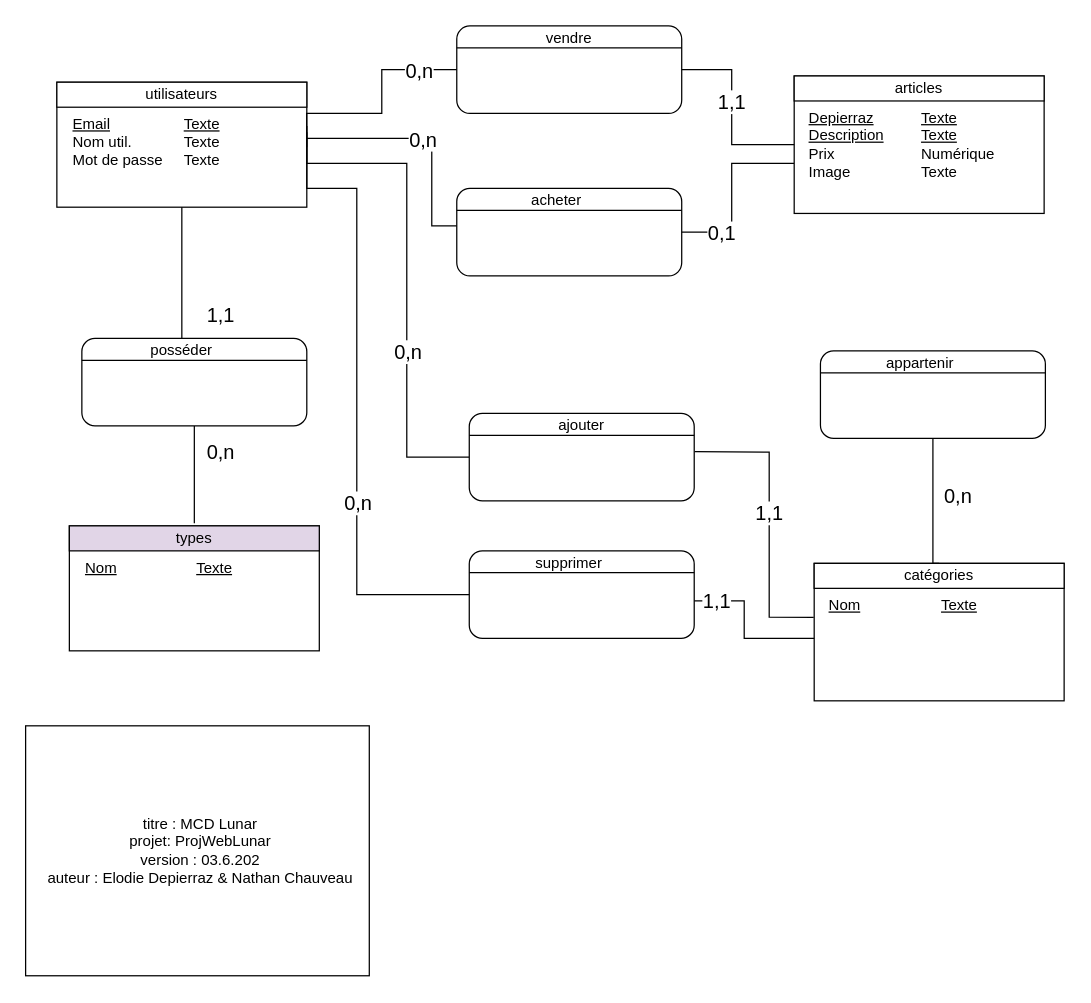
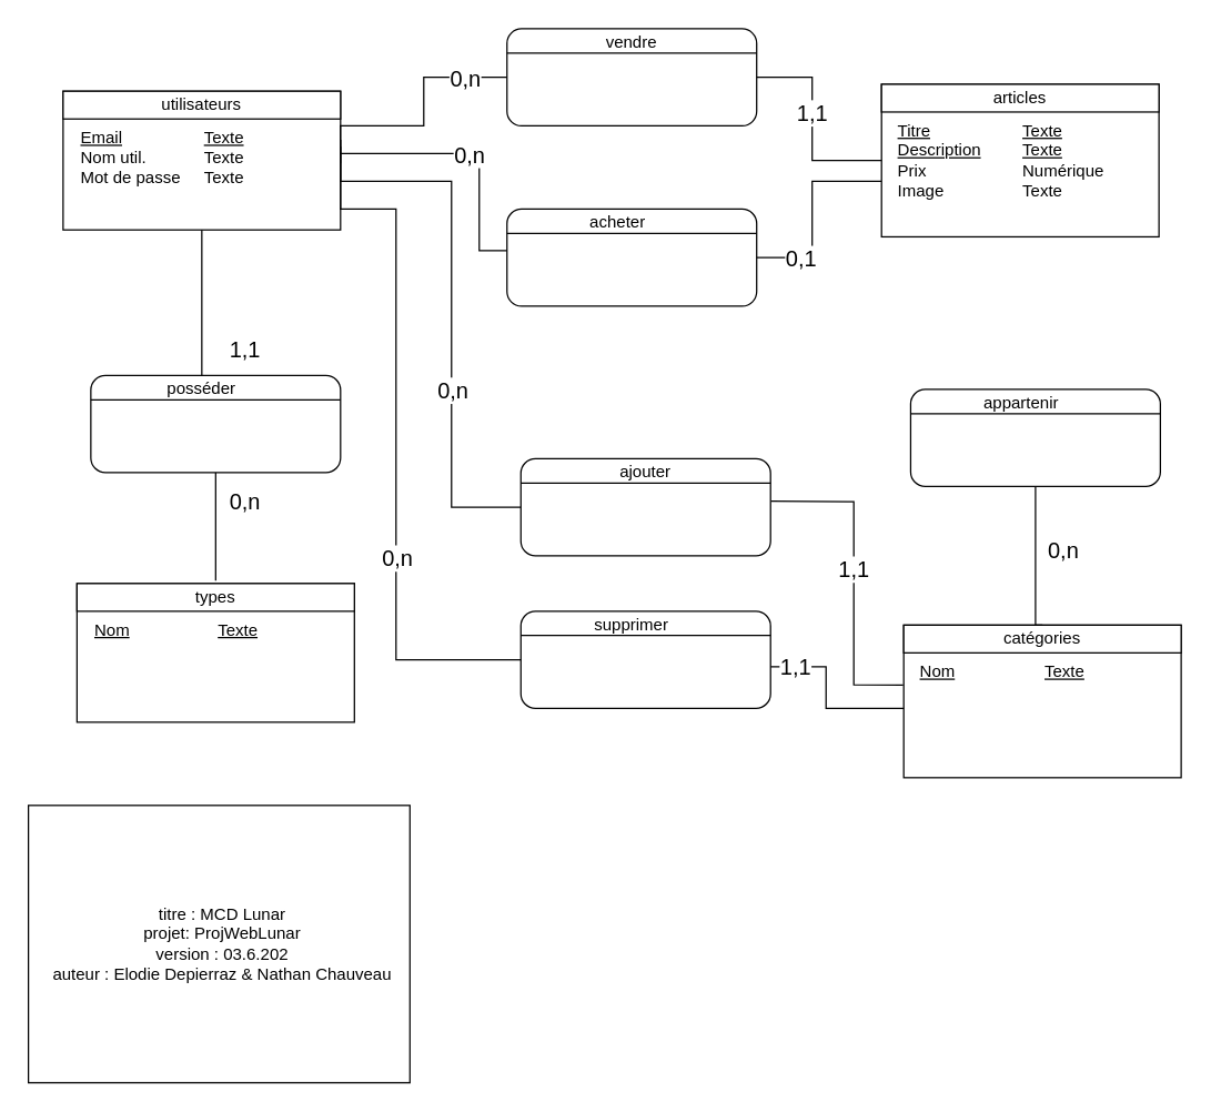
  <mxCell id="0" />
  <mxCell id="1" parent="0" />
  <mxCell id="2" value="&lt;div style=&quot;box-sizing: border-box ; width: 100% ; padding: 2px&quot;&gt;&lt;br&gt;&lt;/div&gt;" style="verticalAlign=top;align=center;overflow=fill;html=1;rounded=0;shadow=0;comic=0;labelBackgroundColor=none;strokeColor=#000000;strokeWidth=1;fillColor=#ffffff;fontFamily=Verdana;fontSize=12;fontColor=#000000;" parent="1" vertex="1"><mxGeometry x="45" y="65" width="200" height="100" as="geometry" /></mxCell>
  <mxCell id="3" value="&lt;div style=&quot;box-sizing: border-box ; width: 100% ; padding: 2px&quot;&gt;&lt;br&gt;&lt;/div&gt;" style="verticalAlign=top;align=center;overflow=fill;html=1;rounded=1;shadow=0;comic=0;labelBackgroundColor=none;strokeColor=#000000;strokeWidth=1;fillColor=#ffffff;fontFamily=Verdana;fontSize=12;fontColor=#000000;" parent="1" vertex="1"><mxGeometry x="365" y="150" width="180" height="70" as="geometry" /></mxCell>
  <mxCell id="4" value="" style="edgeStyle=orthogonalEdgeStyle;rounded=0;orthogonalLoop=1;jettySize=auto;html=1;startArrow=none;startFill=0;endArrow=none;endFill=0;" parent="1" source="6" target="3" edge="1"><mxGeometry relative="1" as="geometry"><Array as="points"><mxPoint x="585" y="130" /><mxPoint x="585" y="185" /></Array></mxGeometry></mxCell>
  <mxCell id="5" value="0,1" style="text;html=1;resizable=0;points=[];align=center;verticalAlign=middle;labelBackgroundColor=#ffffff;fontSize=16;" parent="4" vertex="1" connectable="0"><mxGeometry x="-0.646" relative="1" as="geometry"><mxPoint x="-33" y="55" as="offset" /></mxGeometry></mxCell>
  <mxCell id="6" value="&lt;div style=&quot;box-sizing: border-box ; width: 100% ; padding: 2px&quot;&gt;&lt;br&gt;&lt;/div&gt;" style="verticalAlign=top;align=center;overflow=fill;html=1;rounded=0;shadow=0;comic=0;labelBackgroundColor=none;strokeColor=#000000;strokeWidth=1;fillColor=#ffffff;fontFamily=Verdana;fontSize=12;fontColor=#000000;" parent="1" vertex="1"><mxGeometry x="635" y="60" width="200" height="110" as="geometry" /></mxCell>
  <mxCell id="7" value="utilisateurs" style="rounded=0;whiteSpace=wrap;html=1;" parent="1" vertex="1"><mxGeometry x="45" y="65" width="200" height="20" as="geometry" /></mxCell>
  <mxCell id="8" value="articles" style="rounded=0;whiteSpace=wrap;html=1;" parent="1" vertex="1"><mxGeometry x="635" y="60" width="200" height="20" as="geometry" /></mxCell>
  <mxCell id="9" value="&lt;u&gt;Email&lt;/u&gt;&lt;br&gt;Nom util.&lt;br&gt;Mot de passe" style="text;html=1;strokeColor=none;fillColor=none;align=left;verticalAlign=top;whiteSpace=wrap;rounded=0;" parent="1" vertex="1"><mxGeometry x="56" y="85" width="89" height="80" as="geometry" /></mxCell>
  <mxCell id="10" value="&lt;u&gt;Texte&lt;/u&gt;&lt;br&gt;Texte&lt;br&gt;Texte" style="text;html=1;strokeColor=none;fillColor=none;align=left;verticalAlign=top;whiteSpace=wrap;rounded=0;" parent="1" vertex="1"><mxGeometry x="145" y="85" width="100" height="80" as="geometry" /></mxCell>
- <mxCell id="11" value="&lt;u&gt;Depierraz&lt;/u&gt;&lt;br&gt;&lt;u&gt;Description&lt;/u&gt;&lt;br&gt;Prix&lt;br&gt;Image" style="text;html=1;strokeColor=none;fillColor=none;align=left;verticalAlign=top;whiteSpace=wrap;rounded=0;" parent="1" vertex="1"><mxGeometry x="645" y="80" width="90" height="90" as="geometry" /></mxCell>
+ <mxCell id="11" value="&lt;u&gt;Titre&lt;/u&gt;&lt;br&gt;&lt;u&gt;Description&lt;/u&gt;&lt;br&gt;Prix&lt;br&gt;Image" style="text;html=1;strokeColor=none;fillColor=none;align=left;verticalAlign=top;whiteSpace=wrap;rounded=0;" parent="1" vertex="1"><mxGeometry x="645" y="80" width="90" height="90" as="geometry" /></mxCell>
  <mxCell id="12" value="&lt;u&gt;Texte&lt;/u&gt;&lt;br&gt;&lt;u&gt;Texte&lt;/u&gt;&lt;br&gt;Numérique&lt;br&gt;Texte" style="text;html=1;strokeColor=none;fillColor=none;align=left;verticalAlign=top;whiteSpace=wrap;rounded=0;" parent="1" vertex="1"><mxGeometry x="735" y="80" width="100" height="90" as="geometry" /></mxCell>
  <mxCell id="13" value="" style="endArrow=none;html=1;entryX=1;entryY=0.25;entryDx=0;entryDy=0;exitX=0;exitY=0.25;exitDx=0;exitDy=0;" parent="1" source="3" target="3" edge="1"><mxGeometry width="50" height="50" relative="1" as="geometry"><mxPoint x="45" y="130" as="sourcePoint" /><mxPoint x="95" y="80" as="targetPoint" /></mxGeometry></mxCell>
  <mxCell id="14" value="acheter" style="text;html=1;strokeColor=none;fillColor=none;align=center;verticalAlign=middle;whiteSpace=wrap;rounded=0;" parent="1" vertex="1"><mxGeometry x="385" y="150" width="120" height="20" as="geometry" /></mxCell>
  <mxCell id="15" value="&lt;div style=&quot;box-sizing: border-box ; width: 100% ; padding: 2px&quot;&gt;&lt;br&gt;&lt;/div&gt;" style="verticalAlign=top;align=center;overflow=fill;html=1;rounded=0;shadow=0;comic=0;labelBackgroundColor=none;strokeColor=#000000;strokeWidth=1;fillColor=#ffffff;fontFamily=Verdana;fontSize=12;fontColor=#000000;" parent="1" vertex="1"><mxGeometry x="651" y="450" width="200" height="110" as="geometry" /></mxCell>
  <mxCell id="16" value="catégories" style="rounded=0;whiteSpace=wrap;html=1;" parent="1" vertex="1"><mxGeometry x="651" y="450" width="200" height="20" as="geometry" /></mxCell>
  <mxCell id="17" value="&lt;u&gt;Nom&lt;/u&gt;" style="text;html=1;strokeColor=none;fillColor=none;align=left;verticalAlign=top;whiteSpace=wrap;rounded=0;" parent="1" vertex="1"><mxGeometry x="661" y="470" width="90" height="90" as="geometry" /></mxCell>
  <mxCell id="18" value="&lt;u&gt;Texte&lt;/u&gt;" style="text;html=1;strokeColor=none;fillColor=none;align=left;verticalAlign=top;whiteSpace=wrap;rounded=0;" parent="1" vertex="1"><mxGeometry x="751" y="470" width="100" height="90" as="geometry" /></mxCell>
  <mxCell id="19" value="&lt;div style=&quot;box-sizing: border-box ; width: 100% ; padding: 2px&quot;&gt;&lt;br&gt;&lt;/div&gt;" style="verticalAlign=top;align=center;overflow=fill;html=1;rounded=1;shadow=0;comic=0;labelBackgroundColor=none;strokeColor=#000000;strokeWidth=1;fillColor=#ffffff;fontFamily=Verdana;fontSize=12;fontColor=#000000;" parent="1" vertex="1"><mxGeometry x="656" y="280" width="180" height="70" as="geometry" /></mxCell>
  <mxCell id="20" value="" style="endArrow=none;html=1;entryX=1;entryY=0.25;entryDx=0;entryDy=0;exitX=0;exitY=0.25;exitDx=0;exitDy=0;" parent="1" source="19" target="19" edge="1"><mxGeometry width="50" height="50" relative="1" as="geometry"><mxPoint x="336" y="260" as="sourcePoint" /><mxPoint x="386" y="210" as="targetPoint" /></mxGeometry></mxCell>
  <mxCell id="21" value="appartenir" style="text;html=1;strokeColor=none;fillColor=none;align=center;verticalAlign=middle;whiteSpace=wrap;rounded=0;" parent="1" vertex="1"><mxGeometry x="676" y="280" width="120" height="20" as="geometry" /></mxCell>
  <mxCell id="22" style="edgeStyle=orthogonalEdgeStyle;html=1;labelBackgroundColor=none;startArrow=none;endArrow=none;fontFamily=Verdana;fontSize=12;align=left;exitX=0;exitY=1;exitDx=0;exitDy=0;entryX=0.5;entryY=0;entryDx=0;entryDy=0;startFill=0;endFill=0;rounded=0;" parent="1" target="16" edge="1"><mxGeometry relative="1" as="geometry"><mxPoint x="675" y="394" as="targetPoint" /><mxPoint x="746" y="350" as="sourcePoint" /><Array as="points"><mxPoint x="746" y="450" /></Array></mxGeometry></mxCell>
  <mxCell id="23" value="0,n" style="text;html=1;resizable=0;points=[];align=center;verticalAlign=middle;labelBackgroundColor=#ffffff;direction=south;fontSize=16;" parent="22" vertex="1" connectable="0"><mxGeometry x="-0.77" y="-1" relative="1" as="geometry"><mxPoint x="20" y="33" as="offset" /></mxGeometry></mxCell>
  <mxCell id="24" value="&lt;div style=&quot;box-sizing: border-box ; width: 100% ; padding: 2px&quot;&gt;&lt;br&gt;&lt;/div&gt;" style="verticalAlign=top;align=center;overflow=fill;html=1;rounded=0;shadow=0;comic=0;labelBackgroundColor=none;strokeColor=#000000;strokeWidth=1;fillColor=#ffffff;fontFamily=Verdana;fontSize=12;fontColor=#000000;" parent="1" vertex="1"><mxGeometry x="55" y="420" width="200" height="100" as="geometry" /></mxCell>
- <mxCell id="25" value="types" style="rounded=0;whiteSpace=wrap;html=1;fillColor=#e1d5e7;" parent="1" vertex="1"><mxGeometry x="55" y="420" width="200" height="20" as="geometry" /></mxCell>
+ <mxCell id="25" value="types" style="rounded=0;whiteSpace=wrap;html=1;" parent="1" vertex="1"><mxGeometry x="55" y="420" width="200" height="20" as="geometry" /></mxCell>
  <mxCell id="26" value="&lt;u&gt;Nom&lt;/u&gt;" style="text;html=1;strokeColor=none;fillColor=none;align=left;verticalAlign=top;whiteSpace=wrap;rounded=0;" parent="1" vertex="1"><mxGeometry x="66" y="440" width="89" height="80" as="geometry" /></mxCell>
  <mxCell id="27" value="&lt;u&gt;Texte&lt;/u&gt;" style="text;html=1;strokeColor=none;fillColor=none;align=left;verticalAlign=top;whiteSpace=wrap;rounded=0;" parent="1" vertex="1"><mxGeometry x="155" y="440" width="100" height="80" as="geometry" /></mxCell>
  <mxCell id="28" style="edgeStyle=orthogonalEdgeStyle;html=1;labelBackgroundColor=none;startArrow=none;endArrow=none;fontFamily=Verdana;fontSize=12;align=left;exitX=1;exitY=1;exitDx=0;exitDy=0;startFill=0;endFill=0;rounded=0;" parent="1" source="9" edge="1"><mxGeometry relative="1" as="geometry"><mxPoint x="145" y="270" as="targetPoint" /><mxPoint x="225" y="325" as="sourcePoint" /></mxGeometry></mxCell>
  <mxCell id="29" value="1,1" style="text;html=1;resizable=0;points=[];align=center;verticalAlign=middle;labelBackgroundColor=#ffffff;direction=south;fontSize=16;" parent="28" vertex="1" connectable="0"><mxGeometry x="-0.77" y="-1" relative="1" as="geometry"><mxPoint x="31" y="73" as="offset" /></mxGeometry></mxCell>
  <mxCell id="30" value="&lt;div style=&quot;box-sizing: border-box ; width: 100% ; padding: 2px&quot;&gt;&lt;br&gt;&lt;/div&gt;" style="verticalAlign=top;align=center;overflow=fill;html=1;rounded=1;shadow=0;comic=0;labelBackgroundColor=none;strokeColor=#000000;strokeWidth=1;fillColor=#ffffff;fontFamily=Verdana;fontSize=12;fontColor=#000000;" parent="1" vertex="1"><mxGeometry x="65" y="270" width="180" height="70" as="geometry" /></mxCell>
  <mxCell id="31" value="" style="endArrow=none;html=1;entryX=1;entryY=0.25;entryDx=0;entryDy=0;exitX=0;exitY=0.25;exitDx=0;exitDy=0;" parent="1" source="30" target="30" edge="1"><mxGeometry width="50" height="50" relative="1" as="geometry"><mxPoint x="-255" y="250" as="sourcePoint" /><mxPoint x="-205" y="200" as="targetPoint" /></mxGeometry></mxCell>
  <mxCell id="32" value="posséder" style="text;html=1;strokeColor=none;fillColor=none;align=center;verticalAlign=middle;whiteSpace=wrap;rounded=0;" parent="1" vertex="1"><mxGeometry x="85" y="270" width="120" height="20" as="geometry" /></mxCell>
  <mxCell id="33" style="edgeStyle=orthogonalEdgeStyle;html=1;labelBackgroundColor=none;startArrow=none;endArrow=none;fontFamily=Verdana;fontSize=12;align=left;exitX=0.5;exitY=1;exitDx=0;exitDy=0;startFill=0;endFill=0;rounded=0;" parent="1" source="30" edge="1"><mxGeometry relative="1" as="geometry"><mxPoint x="155" y="418" as="targetPoint" /><mxPoint x="285" y="365" as="sourcePoint" /><Array as="points"><mxPoint x="155" y="418" /></Array></mxGeometry></mxCell>
  <mxCell id="34" value="0,n" style="text;html=1;resizable=0;points=[];align=center;verticalAlign=middle;labelBackgroundColor=#ffffff;direction=south;fontSize=16;" parent="33" vertex="1" connectable="0"><mxGeometry x="-0.77" y="-1" relative="1" as="geometry"><mxPoint x="21" y="11" as="offset" /></mxGeometry></mxCell>
  <mxCell id="35" value="&lt;div style=&quot;box-sizing: border-box ; width: 100% ; padding: 2px&quot;&gt;&lt;br&gt;&lt;/div&gt;" style="verticalAlign=top;align=center;overflow=fill;html=1;rounded=1;shadow=0;comic=0;labelBackgroundColor=none;strokeColor=#000000;strokeWidth=1;fillColor=#ffffff;fontFamily=Verdana;fontSize=12;fontColor=#000000;" parent="1" vertex="1"><mxGeometry x="365" y="20" width="180" height="70" as="geometry" /></mxCell>
  <mxCell id="36" value="" style="endArrow=none;html=1;entryX=1;entryY=0.25;entryDx=0;entryDy=0;exitX=0;exitY=0.25;exitDx=0;exitDy=0;" parent="1" source="35" target="35" edge="1"><mxGeometry width="50" height="50" relative="1" as="geometry"><mxPoint x="65" y="140" as="sourcePoint" /><mxPoint x="115" y="90" as="targetPoint" /></mxGeometry></mxCell>
  <mxCell id="37" value="vendre" style="text;html=1;strokeColor=none;fillColor=none;align=center;verticalAlign=middle;whiteSpace=wrap;rounded=0;" parent="1" vertex="1"><mxGeometry x="395" y="20" width="120" height="20" as="geometry" /></mxCell>
  <mxCell id="38" style="edgeStyle=orthogonalEdgeStyle;html=1;labelBackgroundColor=none;startArrow=none;endArrow=none;fontFamily=Verdana;fontSize=12;align=left;exitX=0.999;exitY=0.401;exitDx=0;exitDy=0;entryX=0;entryY=0.5;entryDx=0;entryDy=0;startFill=0;endFill=0;rounded=0;exitPerimeter=0;" parent="1" source="10" target="35" edge="1"><mxGeometry relative="1" as="geometry"><mxPoint x="385" y="195" as="targetPoint" /><mxPoint x="255" y="125" as="sourcePoint" /><Array as="points"><mxPoint x="245" y="90" /><mxPoint x="305" y="90" /><mxPoint x="305" y="55" /></Array></mxGeometry></mxCell>
  <mxCell id="39" value="0,n" style="text;html=1;resizable=0;points=[];align=center;verticalAlign=middle;labelBackgroundColor=#ffffff;direction=south;fontSize=16;" parent="38" vertex="1" connectable="0"><mxGeometry x="-0.77" y="-1" relative="1" as="geometry"><mxPoint x="89" y="-41" as="offset" /></mxGeometry></mxCell>
  <mxCell id="40" value="" style="edgeStyle=orthogonalEdgeStyle;rounded=0;orthogonalLoop=1;jettySize=auto;html=1;startArrow=none;startFill=0;endArrow=none;endFill=0;exitX=1;exitY=0.5;exitDx=0;exitDy=0;entryX=0;entryY=0.5;entryDx=0;entryDy=0;" parent="1" source="35" edge="1" target="6"><mxGeometry relative="1" as="geometry"><mxPoint x="645" y="125.059" as="sourcePoint" /><mxPoint x="585" y="115" as="targetPoint" /><Array as="points"><mxPoint x="585" y="55" /><mxPoint x="585" y="115" /></Array></mxGeometry></mxCell>
  <mxCell id="41" value="1,1" style="text;html=1;resizable=0;points=[];align=center;verticalAlign=middle;labelBackgroundColor=#ffffff;fontSize=16;" parent="40" vertex="1" connectable="0"><mxGeometry x="-0.646" relative="1" as="geometry"><mxPoint x="12" y="25" as="offset" /></mxGeometry></mxCell>
  <mxCell id="42" value="" style="edgeStyle=orthogonalEdgeStyle;rounded=0;orthogonalLoop=1;jettySize=auto;html=1;startArrow=none;startFill=0;endArrow=none;endFill=0;entryX=0;entryY=0.5;entryDx=0;entryDy=0;" parent="1" target="44" edge="1"><mxGeometry relative="1" as="geometry"><mxPoint x="245" y="100" as="sourcePoint" /><mxPoint x="365" y="362" as="targetPoint" /><Array as="points"><mxPoint x="245" y="130" /><mxPoint x="325" y="130" /><mxPoint x="325" y="365" /></Array></mxGeometry></mxCell>
  <mxCell id="43" value="0,n" style="text;html=1;resizable=0;points=[];align=center;verticalAlign=middle;labelBackgroundColor=#ffffff;fontSize=16;" parent="42" vertex="1" connectable="0"><mxGeometry x="-0.646" relative="1" as="geometry"><mxPoint x="40" y="150" as="offset" /></mxGeometry></mxCell>
  <mxCell id="44" value="&lt;div style=&quot;box-sizing: border-box ; width: 100% ; padding: 2px&quot;&gt;&lt;br&gt;&lt;/div&gt;" style="verticalAlign=top;align=center;overflow=fill;html=1;rounded=1;shadow=0;comic=0;labelBackgroundColor=none;strokeColor=#000000;strokeWidth=1;fillColor=#ffffff;fontFamily=Verdana;fontSize=12;fontColor=#000000;" parent="1" vertex="1"><mxGeometry x="375" y="330" width="180" height="70" as="geometry" /></mxCell>
  <mxCell id="45" value="" style="endArrow=none;html=1;entryX=1;entryY=0.25;entryDx=0;entryDy=0;exitX=0;exitY=0.25;exitDx=0;exitDy=0;" parent="1" source="44" target="44" edge="1"><mxGeometry width="50" height="50" relative="1" as="geometry"><mxPoint x="55" y="310" as="sourcePoint" /><mxPoint x="105" y="260" as="targetPoint" /></mxGeometry></mxCell>
  <mxCell id="46" value="ajouter" style="text;html=1;strokeColor=none;fillColor=none;align=center;verticalAlign=middle;whiteSpace=wrap;rounded=0;" parent="1" vertex="1"><mxGeometry x="405" y="330" width="120" height="20" as="geometry" /></mxCell>
  <mxCell id="47" value="&lt;div style=&quot;box-sizing: border-box ; width: 100% ; padding: 2px&quot;&gt;&lt;br&gt;&lt;/div&gt;" style="verticalAlign=top;align=center;overflow=fill;html=1;rounded=1;shadow=0;comic=0;labelBackgroundColor=none;strokeColor=#000000;strokeWidth=1;fillColor=#ffffff;fontFamily=Verdana;fontSize=12;fontColor=#000000;" parent="1" vertex="1"><mxGeometry x="375" y="440" width="180" height="70" as="geometry" /></mxCell>
  <mxCell id="48" value="" style="endArrow=none;html=1;entryX=1;entryY=0.25;entryDx=0;entryDy=0;exitX=0;exitY=0.25;exitDx=0;exitDy=0;" parent="1" source="47" target="47" edge="1"><mxGeometry width="50" height="50" relative="1" as="geometry"><mxPoint x="55" y="420" as="sourcePoint" /><mxPoint x="105" y="370" as="targetPoint" /></mxGeometry></mxCell>
  <mxCell id="49" value="supprimer" style="text;html=1;strokeColor=none;fillColor=none;align=center;verticalAlign=middle;whiteSpace=wrap;rounded=0;" parent="1" vertex="1"><mxGeometry x="395" y="440" width="120" height="20" as="geometry" /></mxCell>
  <mxCell id="50" value="" style="edgeStyle=orthogonalEdgeStyle;rounded=0;orthogonalLoop=1;jettySize=auto;html=1;startArrow=none;startFill=0;endArrow=none;endFill=0;entryX=0;entryY=0.5;entryDx=0;entryDy=0;exitX=1;exitY=0.25;exitDx=0;exitDy=0;" parent="1" target="47" edge="1" source="10"><mxGeometry relative="1" as="geometry"><mxPoint x="275" y="120" as="sourcePoint" /><mxPoint x="365" y="365" as="targetPoint" /><Array as="points"><mxPoint x="245" y="150" /><mxPoint x="285" y="150" /><mxPoint x="285" y="475" /></Array></mxGeometry></mxCell>
  <mxCell id="51" value="0,n" style="text;html=1;resizable=0;points=[];align=center;verticalAlign=middle;labelBackgroundColor=#ffffff;fontSize=16;" parent="50" vertex="1" connectable="0"><mxGeometry x="-0.646" relative="1" as="geometry"><mxPoint y="247" as="offset" /></mxGeometry></mxCell>
  <mxCell id="52" value="" style="edgeStyle=orthogonalEdgeStyle;rounded=0;orthogonalLoop=1;jettySize=auto;html=1;startArrow=none;startFill=0;endArrow=none;endFill=0;entryX=0.003;entryY=0.574;entryDx=0;entryDy=0;entryPerimeter=0;exitX=1;exitY=0.571;exitDx=0;exitDy=0;exitPerimeter=0;" parent="1" source="47" edge="1"><mxGeometry relative="1" as="geometry"><mxPoint x="565" y="480" as="sourcePoint" /><mxPoint x="651" y="510" as="targetPoint" /><Array as="points"><mxPoint x="595" y="480" /><mxPoint x="595" y="510" /></Array></mxGeometry></mxCell>
  <mxCell id="53" value="1,1" style="text;html=1;resizable=0;points=[];align=center;verticalAlign=middle;labelBackgroundColor=#ffffff;fontSize=16;" parent="52" vertex="1" connectable="0"><mxGeometry x="-0.646" relative="1" as="geometry"><mxPoint x="-4" as="offset" /></mxGeometry></mxCell>
  <mxCell id="54" value="" style="rounded=0;whiteSpace=wrap;html=1;" parent="1" vertex="1"><mxGeometry x="20" y="580" width="275" height="200" as="geometry" /></mxCell>
  <mxCell id="55" value="titre : MCD Lunar&lt;br&gt;projet: ProjWebLunar&lt;br&gt;version : 03.6.202&lt;br&gt;auteur : Elodie Depierraz &amp;amp; Nathan Chauveau" style="text;html=1;strokeColor=none;fillColor=none;align=center;verticalAlign=middle;whiteSpace=wrap;rounded=0;" parent="1" vertex="1"><mxGeometry x="25" y="580" width="270" height="200" as="geometry" /></mxCell>
  <mxCell id="56" value="" style="endArrow=none;html=1;rounded=0;entryX=0;entryY=0.429;entryDx=0;entryDy=0;entryPerimeter=0;" edge="1" parent="1" target="3"><mxGeometry width="50" height="50" relative="1" as="geometry"><mxPoint x="245" y="110" as="sourcePoint" /><mxPoint x="345" y="190" as="targetPoint" /><Array as="points"><mxPoint x="345" y="110" /><mxPoint x="345" y="180" /></Array></mxGeometry></mxCell>
  <mxCell id="57" value="0,n" style="text;html=1;resizable=0;points=[];align=center;verticalAlign=middle;labelBackgroundColor=#ffffff;direction=south;fontSize=16;" vertex="1" connectable="0" parent="1"><mxGeometry x="344.995" y="75.005" as="geometry"><mxPoint x="-7" y="35" as="offset" /></mxGeometry></mxCell>
  <mxCell id="58" value="" style="endArrow=none;html=1;rounded=0;fontSize=14;exitX=-0.002;exitY=0.393;exitDx=0;exitDy=0;exitPerimeter=0;entryX=1.002;entryY=0.437;entryDx=0;entryDy=0;entryPerimeter=0;" edge="1" parent="1" source="15" target="44"><mxGeometry width="50" height="50" relative="1" as="geometry"><mxPoint x="595" y="450" as="sourcePoint" /><mxPoint x="645" y="400" as="targetPoint" /><Array as="points"><mxPoint x="615" y="493" /><mxPoint x="615" y="361" /></Array></mxGeometry></mxCell>
  <mxCell id="59" value="1,1" style="text;html=1;resizable=0;points=[];align=center;verticalAlign=middle;labelBackgroundColor=#ffffff;fontSize=16;" vertex="1" connectable="0" parent="1"><mxGeometry x="614.996" y="409.997" as="geometry" /></mxCell>
